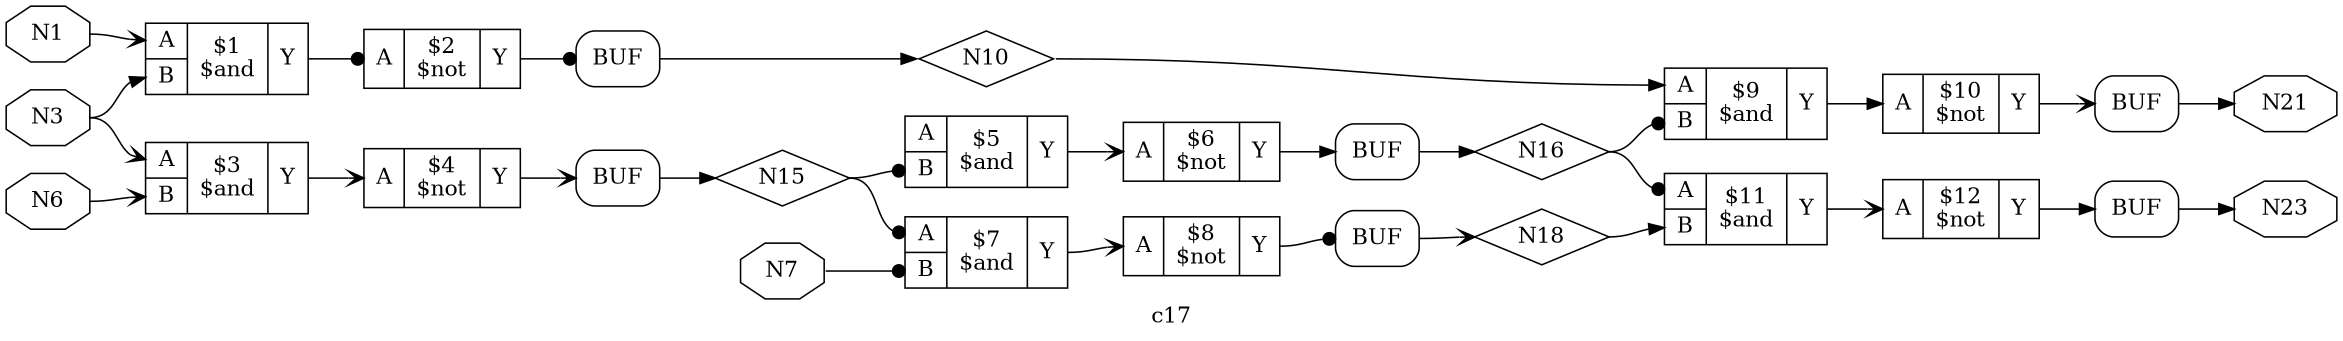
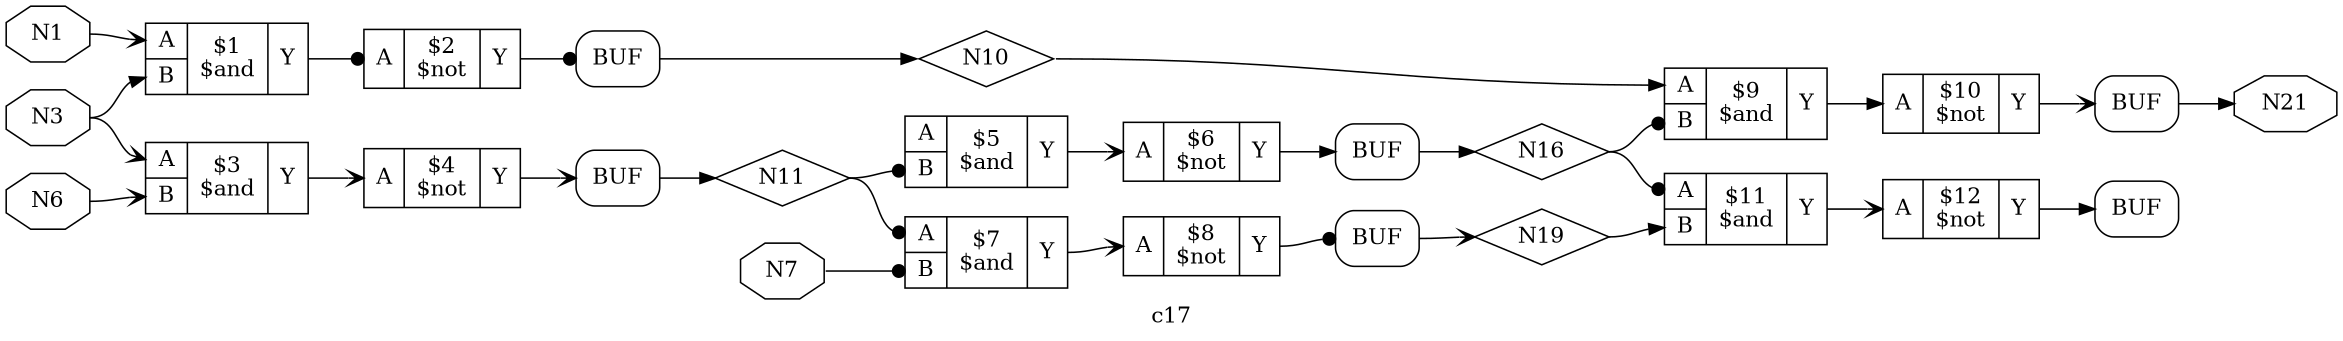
  digraph {
    label=c17
    rankdir=LR
    remincross=true
    node [shape=record]
    edge [arrowhead=normal color=black headport="p24:w" tailport="p26:e"]
    n1 [color=black fontcolor=black label=N1 shape=octagon]
    n2 [label="{{<p24> A|<p25> B}|$1\n$and|{<p26> Y}}"]
    n3 [label="{{<p24> A}|$2\n$not|{<p26> Y}}"]
    n4 [color=black fontcolor=black label=N10 shape=diamond]
    n5 [label="{{<p24> A|<p25> B}|$9\n$and|{<p26> Y}}"]
    n6 [label="{{<p24> A}|$10\n$not|{<p26> Y}}"]
-   n7 [color=black fontcolor=black label=N15 shape=diamond]
+   n7 [color=black fontcolor=black label=N11 shape=diamond]
    n8 [label="{{<p24> A|<p25> B}|$5\n$and|{<p26> Y}}"]
    n9 [label="{{<p24> A|<p25> B}|$7\n$and|{<p26> Y}}"]
    n10 [label="{{<p24> A}|$6\n$not|{<p26> Y}}"]
    n11 [label="{{<p24> A}|$8\n$not|{<p26> Y}}"]
    n12 [color=black fontcolor=black label=N16 shape=diamond]
    n13 [label="{{<p24> A|<p25> B}|$11\n$and|{<p26> Y}}"]
    n14 [label="{{<p24> A}|$12\n$not|{<p26> Y}}"]
-   n15 [color=black fontcolor=black label=N18 shape=diamond]
+   n15 [color=black fontcolor=black label=N19 shape=diamond]
    n16 [color=black fontcolor=black label=N21 shape=octagon]
-   n17 [color=black fontcolor=black label=N23 shape=octagon]
    n18 [color=black fontcolor=black label=N3 shape=octagon]
    n19 [label="{{<p24> A|<p25> B}|$3\n$and|{<p26> Y}}"]
    n20 [label="{{<p24> A}|$4\n$not|{<p26> Y}}"]
    n21 [color=black fontcolor=black label=N6 shape=octagon]
    n22 [color=black fontcolor=black label=N7 shape=octagon]
    n23 [label=BUF shape=box style=rounded]
    n24 [label=BUF shape=box style=rounded]
    n25 [label=BUF shape=box style=rounded]
    n26 [label=BUF shape=box style=rounded]
    n27 [label=BUF shape=box style=rounded]
    n28 [label=BUF shape=box style=rounded]
    n1 -> n2 [arrowhead=vee tailport=e]
    n2 -> n3 [arrowhead=dot]
    n3 -> n23 [arrowhead=dot headport="w:w"]
    n4 -> n5 [tailport=e]
    n5 -> n6
    n6 -> n27 [arrowhead=vee headport="w:w"]
    n7 -> n8 [arrowhead=dot headport="p25:w" tailport=e]
    n7 -> n9 [arrowhead=dot tailport=e]
    n8 -> n10 [arrowhead=vee]
    n9 -> n11 [arrowhead=vee]
    n10 -> n25 [headport="w:w"]
    n11 -> n26 [arrowhead=dot headport="w:w"]
    n12 -> n5 [arrowhead=dot headport="p25:w" tailport=e]
    n12 -> n13 [arrowhead=dot tailport=e]
    n13 -> n14 [arrowhead=vee]
    n14 -> n28 [headport="w:w"]
    n15 -> n13 [headport="p25:w" tailport=e]
    n18 -> n2 [headport="p25:w" tailport=e]
    n18 -> n19 [arrowhead=vee tailport=e]
    n19 -> n20 [arrowhead=vee]
    n20 -> n24 [arrowhead=vee headport="w:w"]
    n21 -> n19 [arrowhead=vee headport="p25:w" tailport=e]
    n22 -> n9 [arrowhead=dot headport="p25:w" tailport=e]
    n23 -> n4 [headport=w tailport="e:e"]
    n24 -> n7 [headport=w tailport="e:e"]
    n25 -> n12 [headport=w tailport="e:e"]
    n26 -> n15 [arrowhead=vee headport=w tailport="e:e"]
    n27 -> n16 [headport=w tailport="e:e"]
-   n28 -> n17 [headport=w tailport="e:e"]
  }
